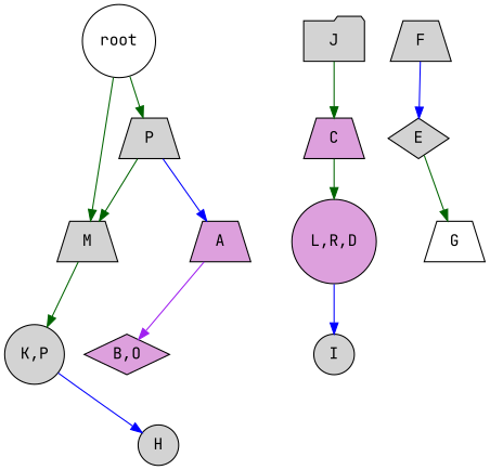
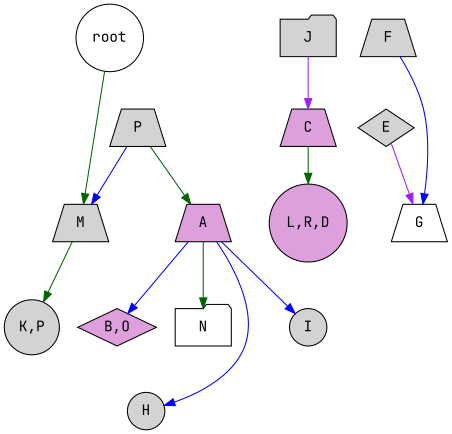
  strict digraph {
    fontname="JetBrains Mono"
    node [fillcolor=lightgrey fontname="JetBrains Mono" shape=trapezium style=filled]
    edge [color=darkgreen fontname="JetBrains Mono"]
    n1 [fillcolor=white label=root shape=circle]
    n2 [label=P]
    n3 [label=M]
    n4 [fillcolor=plum label=A]
    n5 [label=J shape=folder]
    n6 [fillcolor=plum label=C]
    n7 [fillcolor=plum label="B,O" shape=diamond]
    n8 [label=I shape=circle]
+   n9 [fillcolor=white label=N shape=folder]
    n10 [label="K,P" shape=circle]
    n11 [fillcolor=plum label="L,R,D" shape=circle]
    n12 [label=F]
    n13 [label=E shape=diamond]
    n14 [label=H shape=circle]
    n15 [fillcolor=white label=G]
-   n1 -> n2
    n1 -> n3
-   n2 -> n3
-   n2 -> n4 [color=blue]
+   n2 -> n3 [color=blue]
+   n2 -> n4
    n3 -> n10
-   n4 -> n7 [color=purple]
-   n11 -> n8 [color=blue]
-   n5 -> n6
+   n4 -> n7 [color=blue]
+   n4 -> n8 [color=blue]
+   n4 -> n9
+   n5 -> n6 [color=purple]
    n6 -> n11
-   n10 -> n14 [color=blue]
-   n12 -> n13 [color=blue]
-   n13 -> n15
+   n4 -> n14 [color=blue]
+   n12 -> n15 [color=blue]
+   n13 -> n15 [color=purple]
  }
